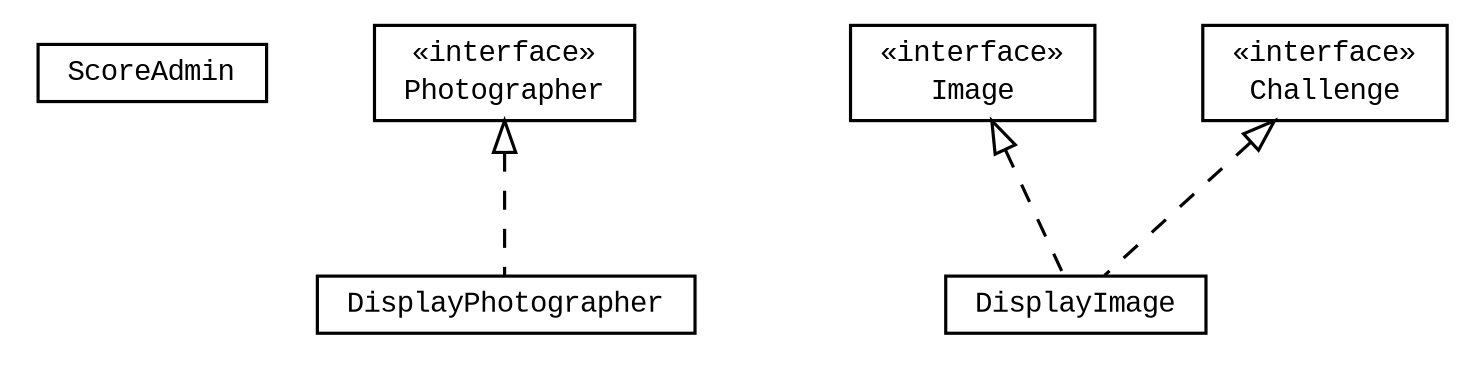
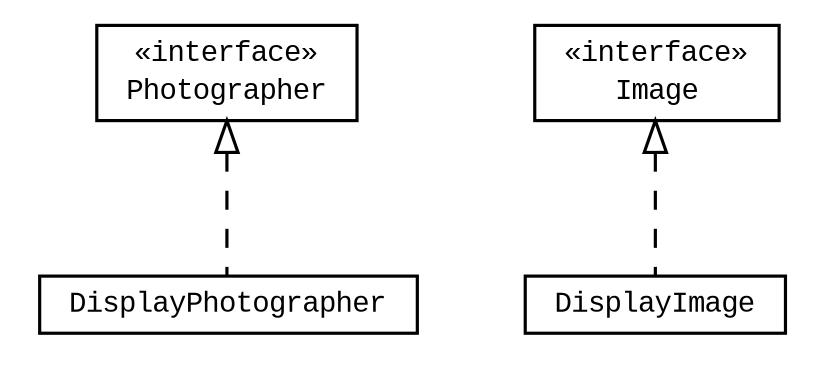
  digraph {
    fontname="Liberation Mono"
    node [fontcolor=black fontname="Liberation Mono" fontsize=9.0 shape=plaintext]
    edge [arrowtail=empty dir=back fontname="Liberation Mono" fontsize=10 headport=p labelfontname=Helvetica labelfontsize=10 style=dashed tailport=p]
-   n1 [label=<<table border="0" cellborder="1" cellspacing="0" cellpadding="2" port="p" href="./ScoreAdmin.html"> 		<tr><td><table border="0" cellspacing="0" cellpadding="1"> 			<tr><td> ScoreAdmin </td></tr> 		</table></td></tr> 		</table>>]
    n2 [label=<<table border="0" cellborder="1" cellspacing="0" cellpadding="2" port="p" href="./Photographer.html"> 		<tr><td><table border="0" cellspacing="0" cellpadding="1"> 			<tr><td> &laquo;interface&raquo; </td></tr> 			<tr><td> Photographer </td></tr> 		</table></td></tr> 		</table>>]
    n3 [label=<<table border="0" cellborder="1" cellspacing="0" cellpadding="2" port="p" href="./DisplayPhotographer.html"> 		<tr><td><table border="0" cellspacing="0" cellpadding="1"> 			<tr><td> DisplayPhotographer </td></tr> 		</table></td></tr> 		</table>>]
    n4 [label=<<table border="0" cellborder="1" cellspacing="0" cellpadding="2" port="p" href="./DisplayImage.html"> 		<tr><td><table border="0" cellspacing="0" cellpadding="1"> 			<tr><td> DisplayImage </td></tr> 		</table></td></tr> 		</table>>]
    n5 [label=<<table border="0" cellborder="1" cellspacing="0" cellpadding="2" port="p" href="./Image.html"> 		<tr><td><table border="0" cellspacing="0" cellpadding="1"> 			<tr><td> &laquo;interface&raquo; </td></tr> 			<tr><td> Image </td></tr> 		</table></td></tr> 		</table>>]
-   n6 [label=<<table border="0" cellborder="1" cellspacing="0" cellpadding="2" port="p" href="./Challenge.html"> 		<tr><td><table border="0" cellspacing="0" cellpadding="1"> 			<tr><td> &laquo;interface&raquo; </td></tr> 			<tr><td> Challenge </td></tr> 		</table></td></tr> 		</table>>]
    n2 -> n3
    n5 -> n4
-   n6 -> n4
  }
